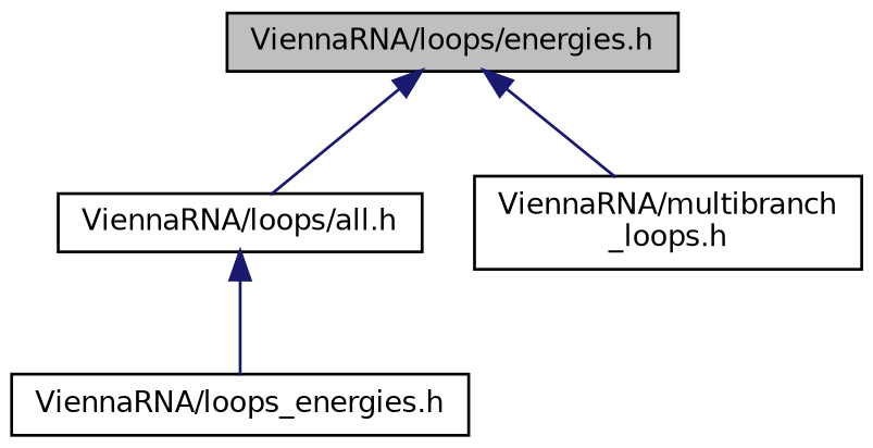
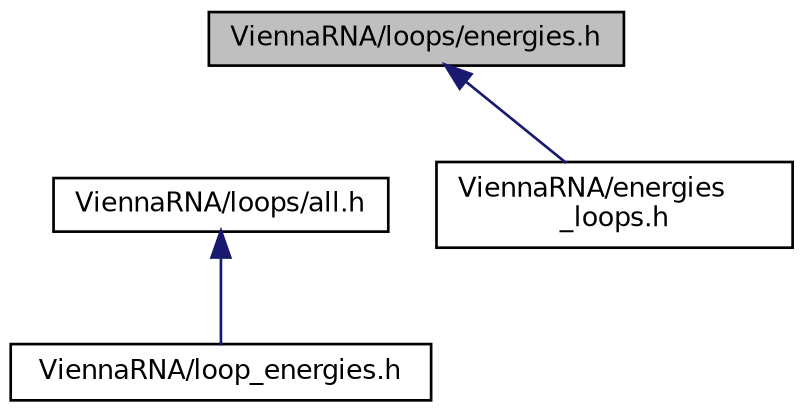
  digraph {
    node [color=black fontname=Helvetica fontsize=10 shape=record]
    edge [color=midnightblue dir=back fontname=Helvetica fontsize=10 labelfontname=Helvetica labelfontsize=10 style=solid]
    n1 [fillcolor=grey75 fontcolor=black height=0.2 label="ViennaRNA/loops/energies.h" style=filled width=0.4]
    n2 [height=0.2 label="ViennaRNA/loops/all.h" width=0.4]
-   n3 [height=0.2 label="ViennaRNA/multibranch\l_loops.h" width=0.4]
-   n4 [height=0.2 label="ViennaRNA/loops_energies.h" width=0.4]
-   n1 -> n2
+   n3 [height=0.2 label="ViennaRNA/energies\l_loops.h" width=0.4]
+   n4 [height=0.2 label="ViennaRNA/loop_energies.h" width=0.4]
    n1 -> n3
    n2 -> n4
  }
